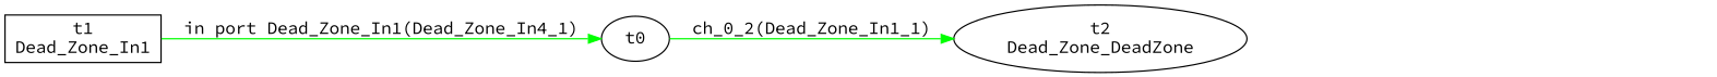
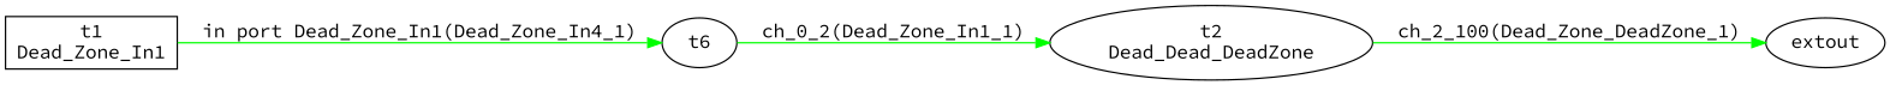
  digraph {
    fontname="Source Code Pro"
    rankdir=LR
    node [fontname="Source Code Pro"]
    edge [color=green fontname="Source Code Pro"]
-   n1 [label="t2\nDead_Zone_DeadZone"]
-   t0
+   n1 [label="t2\nDead_Dead_DeadZone"]
+   n2 [label=extout]
+   t0 [label=t6]
    n4 [label="t1\nDead_Zone_In1" shape=box]
+   n1 -> n2 [label="ch_2_100(Dead_Zone_DeadZone_1)"]
    t0 -> n1 [label="ch_0_2(Dead_Zone_In1_1)"]
    n4 -> t0 [label="in port Dead_Zone_In1(Dead_Zone_In4_1)"]
  }
